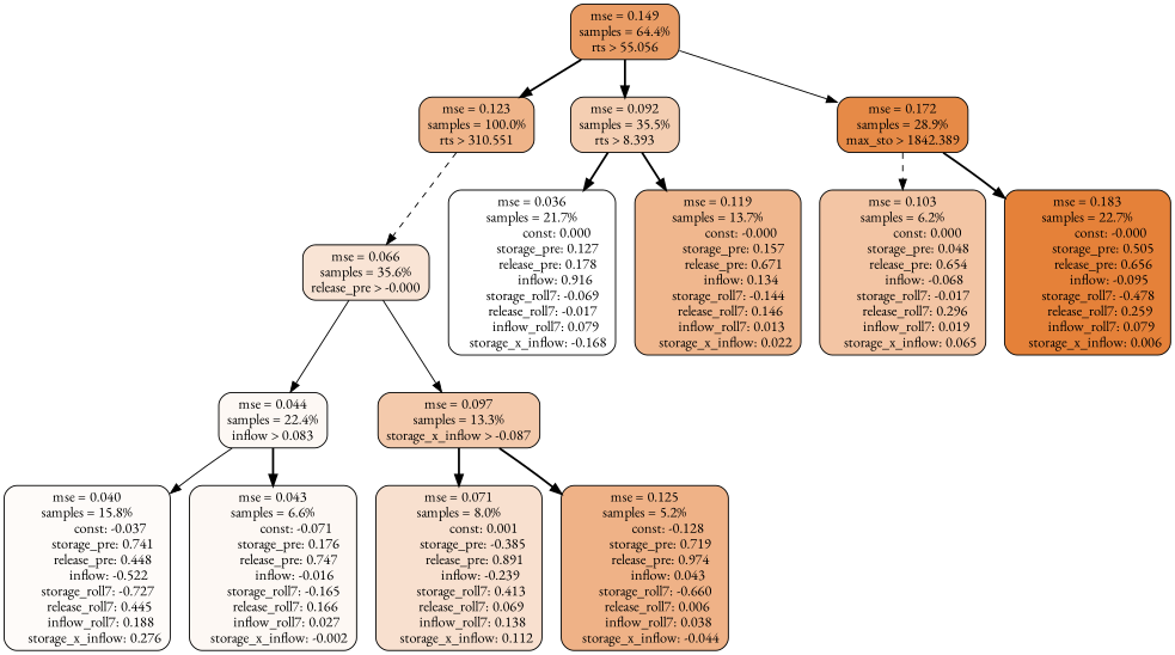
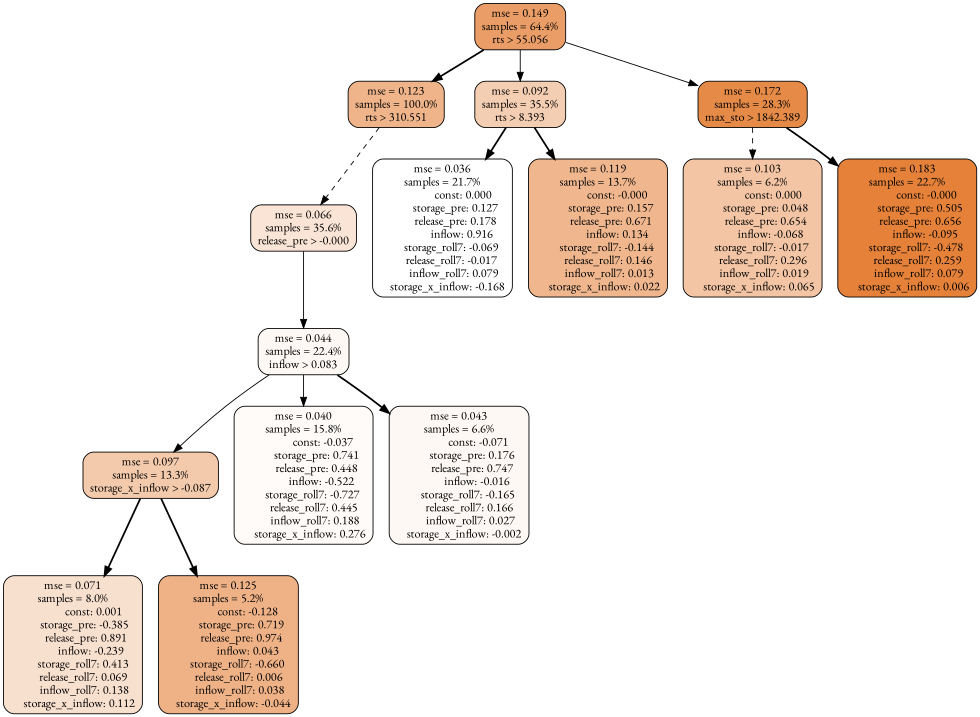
  digraph {
    fontname="EB Garamond"
    node [color=black fillcolor="#fdf8f4" fontname="EB Garamond" shape=rectangle style="filled, rounded"]
    edge [fontname="EB Garamond" style=bold]
    n1 [fillcolor="#efb489" label="mse = 0.123\nsamples = 100.0%\nrts > 310.551"]
    n2 [fillcolor="#f9e4d5" label="mse = 0.066\nsamples = 35.6%\nrelease_pre > -0.000"]
    n3 [label="mse = 0.044\nsamples = 22.4%\ninflow > 0.083"]
    n4 [fillcolor="#f4caac" label="mse = 0.097\nsamples = 13.3%\nstorage_x_inflow > -0.087"]
    n5 [fillcolor="#ea9d66" label="mse = 0.149\nsamples = 64.4%\nrts > 55.056"]
    n6 [fillcolor="#f4ceb2" label="mse = 0.092\nsamples = 35.5%\nrts > 8.393"]
-   n7 [fillcolor="#e68a47" label="mse = 0.172\nsamples = 28.9%\nmax_sto > 1842.389"]
+   n7 [fillcolor="#e68a47" label="mse = 0.172\nsamples = 28.3%\nmax_sto > 1842.389"]
    n8 [fillcolor="#fefbf9" label="mse = 0.040\nsamples = 15.8%\n               const: -0.037\n          storage_pre: 0.741\n          release_pre: 0.448\n              inflow: -0.522\n       storage_roll7: -0.727\n        release_roll7: 0.445\n         inflow_roll7: 0.188\n     storage_x_inflow: 0.276"]
    n9 [label="mse = 0.043\nsamples = 6.6%\n               const: -0.071\n          storage_pre: 0.176\n          release_pre: 0.747\n              inflow: -0.016\n       storage_roll7: -0.165\n        release_roll7: 0.166\n         inflow_roll7: 0.027\n    storage_x_inflow: -0.002"]
    n10 [fillcolor="#f8e0cf" label="mse = 0.071\nsamples = 8.0%\n                const: 0.001\n         storage_pre: -0.385\n          release_pre: 0.891\n              inflow: -0.239\n        storage_roll7: 0.413\n        release_roll7: 0.069\n         inflow_roll7: 0.138\n     storage_x_inflow: 0.112"]
    n11 [fillcolor="#efb287" label="mse = 0.125\nsamples = 5.2%\n               const: -0.128\n          storage_pre: 0.719\n          release_pre: 0.974\n               inflow: 0.043\n       storage_roll7: -0.660\n        release_roll7: 0.006\n         inflow_roll7: 0.038\n    storage_x_inflow: -0.044"]
    n12 [fillcolor="#ffffff" label="mse = 0.036\nsamples = 21.7%\n                const: 0.000\n          storage_pre: 0.127\n          release_pre: 0.178\n               inflow: 0.916\n       storage_roll7: -0.069\n       release_roll7: -0.017\n         inflow_roll7: 0.079\n    storage_x_inflow: -0.168"]
    n13 [fillcolor="#f0b78e" label="mse = 0.119\nsamples = 13.7%\n               const: -0.000\n          storage_pre: 0.157\n          release_pre: 0.671\n               inflow: 0.134\n       storage_roll7: -0.144\n        release_roll7: 0.146\n         inflow_roll7: 0.013\n     storage_x_inflow: 0.022"]
    n14 [fillcolor="#f3c5a4" label="mse = 0.103\nsamples = 6.2%\n                const: 0.000\n          storage_pre: 0.048\n          release_pre: 0.654\n              inflow: -0.068\n       storage_roll7: -0.017\n        release_roll7: 0.296\n         inflow_roll7: 0.019\n     storage_x_inflow: 0.065"]
    n15 [fillcolor="#e58139" label="mse = 0.183\nsamples = 22.7%\n               const: -0.000\n          storage_pre: 0.505\n          release_pre: 0.656\n              inflow: -0.095\n       storage_roll7: -0.478\n        release_roll7: 0.259\n         inflow_roll7: 0.079\n     storage_x_inflow: 0.006"]
    n1 -> n2 [style=dashed]
    n2 -> n3 [style=solid]
-   n2 -> n4 [style=solid]
+   n3 -> n4 [style=solid]
    n3 -> n8 [style=solid]
    n3 -> n9
    n4 -> n10
    n4 -> n11
    n5 -> n1
-   n5 -> n6
+   n5 -> n6 [style=solid]
    n5 -> n7 [style=solid]
    n6 -> n12
    n6 -> n13
    n7 -> n14 [style=dashed]
    n7 -> n15
  }
